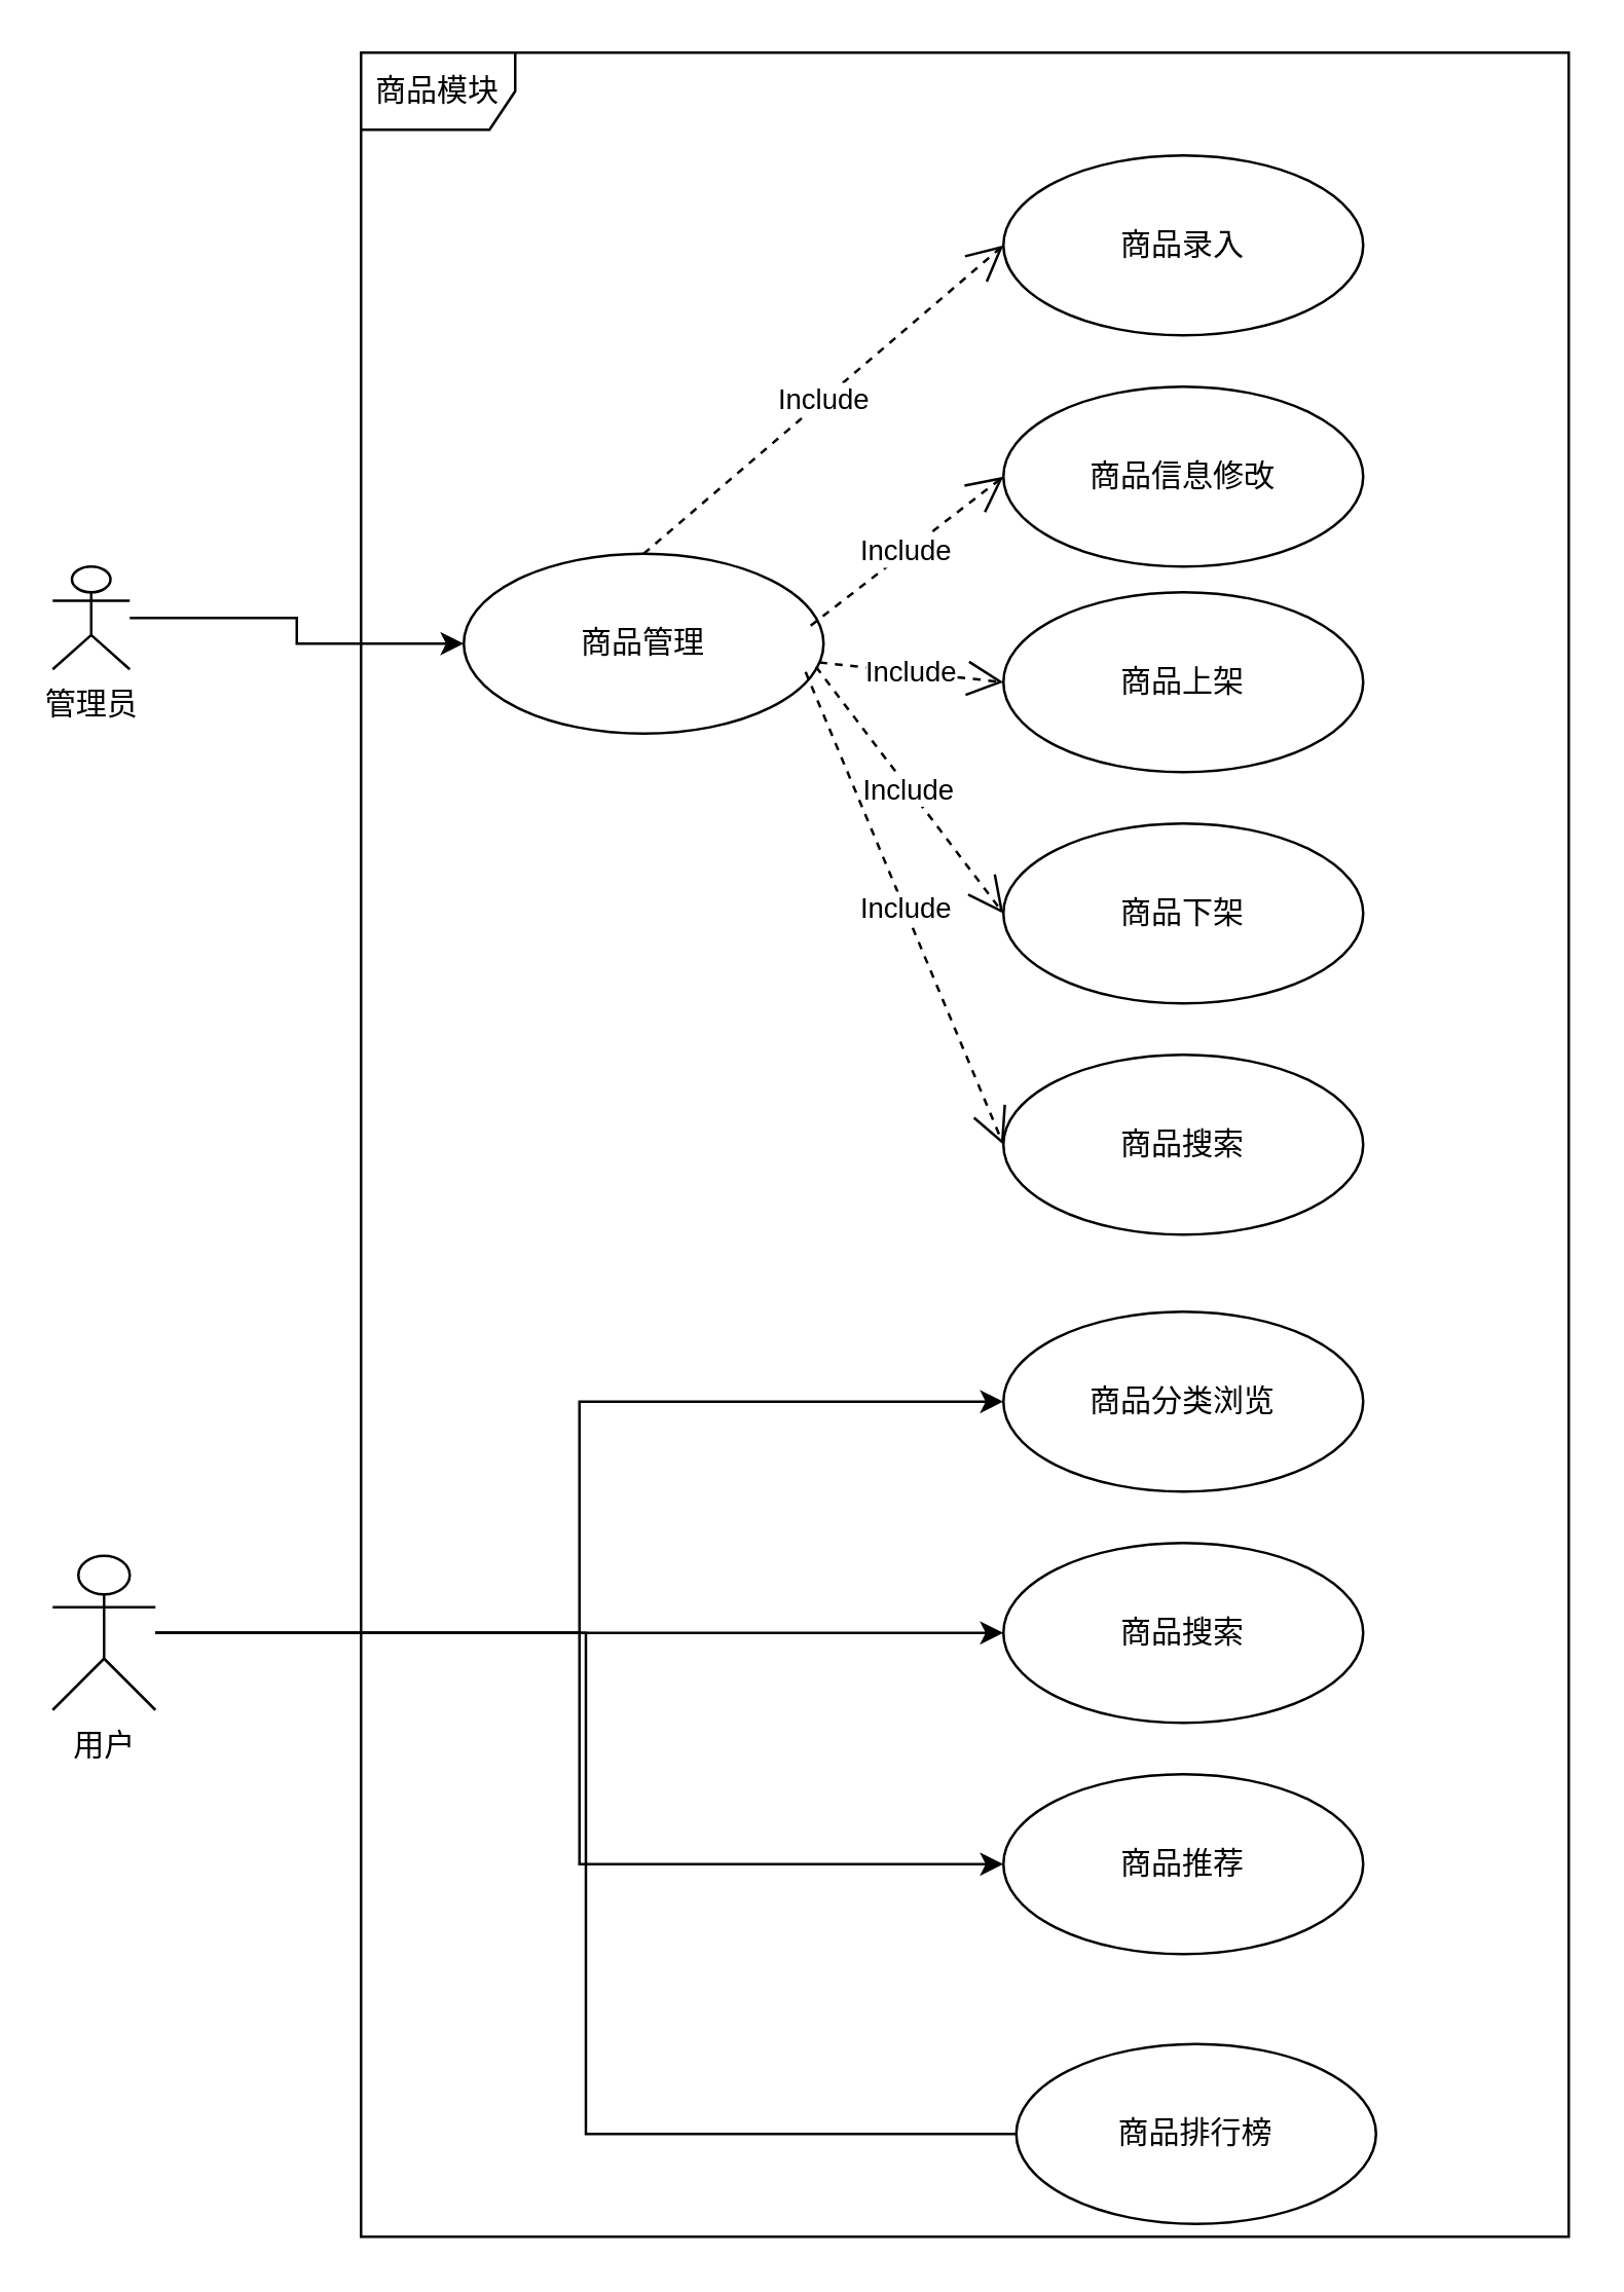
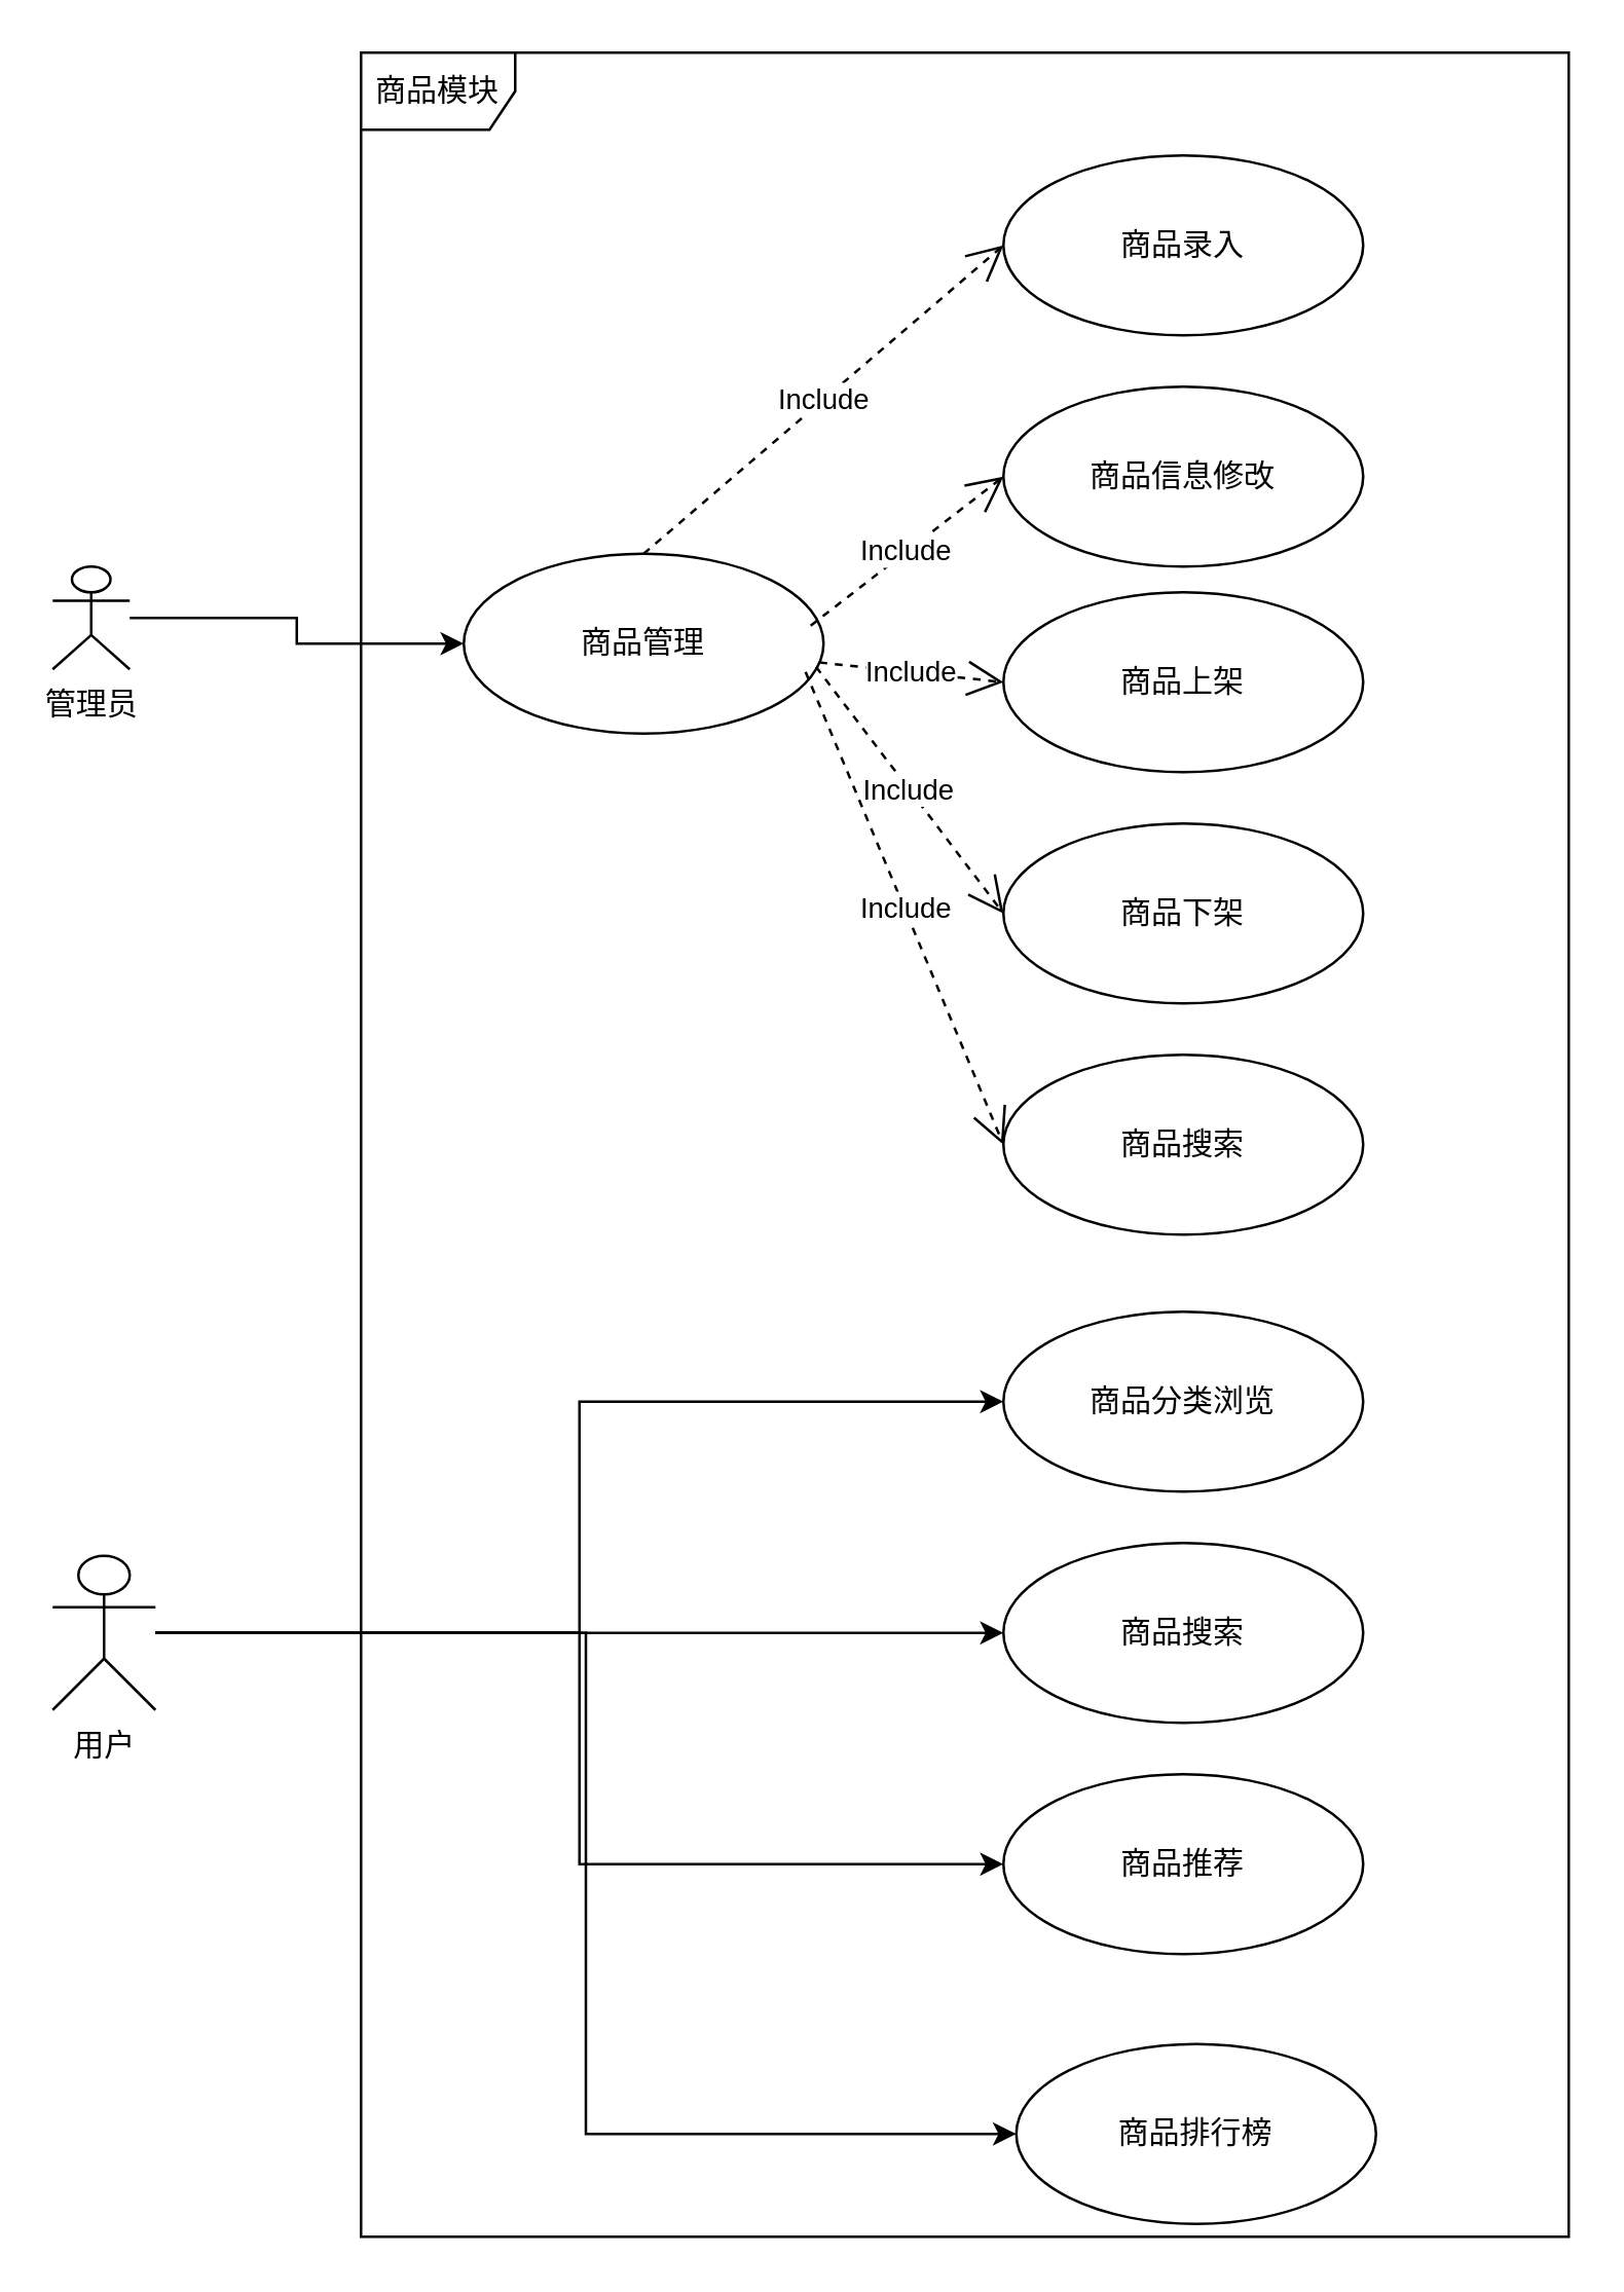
  <mxCell id="0" />
  <mxCell id="1" parent="0" />
  <mxCell id="2" style="edgeStyle=orthogonalEdgeStyle;rounded=0;orthogonalLoop=1;jettySize=auto;html=1;" edge="1" parent="1" source="3" target="4"><mxGeometry relative="1" as="geometry" /></mxCell>
  <mxCell id="3" value="管理员" style="shape=umlActor;verticalLabelPosition=bottom;verticalAlign=top;html=1;" vertex="1" parent="1"><mxGeometry x="20" y="220" width="30" height="40" as="geometry" /></mxCell>
  <mxCell id="4" value="商品管理" style="ellipse;whiteSpace=wrap;html=1;" vertex="1" parent="1"><mxGeometry x="180" y="215" width="140" height="70" as="geometry" /></mxCell>
  <mxCell id="5" value="商品录入" style="ellipse;whiteSpace=wrap;html=1;" vertex="1" parent="1"><mxGeometry x="390" y="60" width="140" height="70" as="geometry" /></mxCell>
  <mxCell id="6" value="商品信息修改" style="ellipse;whiteSpace=wrap;html=1;" vertex="1" parent="1"><mxGeometry x="390" y="150" width="140" height="70" as="geometry" /></mxCell>
  <mxCell id="7" value="商品上架" style="ellipse;whiteSpace=wrap;html=1;" vertex="1" parent="1"><mxGeometry x="390" y="230" width="140" height="70" as="geometry" /></mxCell>
  <mxCell id="8" value="商品下架" style="ellipse;whiteSpace=wrap;html=1;" vertex="1" parent="1"><mxGeometry x="390" y="320" width="140" height="70" as="geometry" /></mxCell>
  <mxCell id="9" value="商品分类浏览" style="ellipse;whiteSpace=wrap;html=1;" vertex="1" parent="1"><mxGeometry x="390" y="510" width="140" height="70" as="geometry" /></mxCell>
  <mxCell id="10" value="商品搜索" style="ellipse;whiteSpace=wrap;html=1;" vertex="1" parent="1"><mxGeometry x="390" y="600" width="140" height="70" as="geometry" /></mxCell>
  <mxCell id="11" value="商品推荐" style="ellipse;whiteSpace=wrap;html=1;" vertex="1" parent="1"><mxGeometry x="390" y="690" width="140" height="70" as="geometry" /></mxCell>
  <mxCell id="12" style="edgeStyle=orthogonalEdgeStyle;rounded=0;orthogonalLoop=1;jettySize=auto;html=1;" edge="1" parent="1" source="16" target="10"><mxGeometry relative="1" as="geometry" /></mxCell>
  <mxCell id="13" style="edgeStyle=orthogonalEdgeStyle;rounded=0;orthogonalLoop=1;jettySize=auto;html=1;entryX=0;entryY=0.5;entryDx=0;entryDy=0;" edge="1" parent="1" source="16" target="9"><mxGeometry relative="1" as="geometry" /></mxCell>
  <mxCell id="14" style="edgeStyle=orthogonalEdgeStyle;rounded=0;orthogonalLoop=1;jettySize=auto;html=1;entryX=0;entryY=0.5;entryDx=0;entryDy=0;" edge="1" parent="1" source="16" target="11"><mxGeometry relative="1" as="geometry" /></mxCell>
- <mxCell id="15" style="edgeStyle=orthogonalEdgeStyle;rounded=0;orthogonalLoop=1;jettySize=auto;html=1;entryX=0;entryY=0.5;entryDx=0;entryDy=0;endArrow=none;" edge="1" parent="1" source="16" target="24"><mxGeometry relative="1" as="geometry" /></mxCell>
+ <mxCell id="15" style="edgeStyle=orthogonalEdgeStyle;rounded=0;orthogonalLoop=1;jettySize=auto;html=1;entryX=0;entryY=0.5;entryDx=0;entryDy=0;" edge="1" parent="1" source="16" target="24"><mxGeometry relative="1" as="geometry" /></mxCell>
  <mxCell id="16" value="用户" style="shape=umlActor;verticalLabelPosition=bottom;verticalAlign=top;html=1;" vertex="1" parent="1"><mxGeometry x="20" y="605" width="40" height="60" as="geometry" /></mxCell>
  <mxCell id="17" value="商品模块" style="shape=umlFrame;whiteSpace=wrap;html=1;pointerEvents=0;" vertex="1" parent="1"><mxGeometry x="140" width="470" height="850" as="geometry" y="20" /></mxCell>
  <mxCell id="18" value="Include" style="endArrow=open;endSize=12;dashed=1;html=1;rounded=0;entryX=0;entryY=0.5;entryDx=0;entryDy=0;exitX=0.5;exitY=0;exitDx=0;exitDy=0;" edge="1" parent="1" source="4" target="5"><mxGeometry width="160" relative="1" as="geometry"><mxPoint x="230" y="170" as="sourcePoint" /><mxPoint x="390" y="170" as="targetPoint" /></mxGeometry></mxCell>
  <mxCell id="19" value="Include" style="endArrow=open;endSize=12;dashed=1;html=1;rounded=0;entryX=0;entryY=0.5;entryDx=0;entryDy=0;exitX=0.964;exitY=0.4;exitDx=0;exitDy=0;exitPerimeter=0;" edge="1" parent="1" source="4" target="6"><mxGeometry width="160" relative="1" as="geometry"><mxPoint x="260" y="225" as="sourcePoint" /><mxPoint x="400" y="105" as="targetPoint" /></mxGeometry></mxCell>
  <mxCell id="20" value="Include" style="endArrow=open;endSize=12;dashed=1;html=1;rounded=0;entryX=0;entryY=0.5;entryDx=0;entryDy=0;" edge="1" parent="1" source="4" target="7"><mxGeometry x="0.001" width="160" relative="1" as="geometry"><mxPoint x="325" y="253" as="sourcePoint" /><mxPoint x="400" y="195" as="targetPoint" /><mxPoint as="offset" /></mxGeometry></mxCell>
  <mxCell id="21" value="Include" style="endArrow=open;endSize=12;dashed=1;html=1;rounded=0;entryX=0;entryY=0.5;entryDx=0;entryDy=0;exitX=0.979;exitY=0.629;exitDx=0;exitDy=0;exitPerimeter=0;" edge="1" parent="1" source="4" target="8"><mxGeometry x="0.001" width="160" relative="1" as="geometry"><mxPoint x="328" y="267" as="sourcePoint" /><mxPoint x="400" y="275" as="targetPoint" /><mxPoint as="offset" /></mxGeometry></mxCell>
  <mxCell id="22" value="商品搜索" style="ellipse;whiteSpace=wrap;html=1;" vertex="1" parent="1"><mxGeometry x="390" y="410" width="140" height="70" as="geometry" /></mxCell>
  <mxCell id="23" value="Include" style="endArrow=open;endSize=12;dashed=1;html=1;rounded=0;exitX=0.95;exitY=0.657;exitDx=0;exitDy=0;exitPerimeter=0;entryX=0;entryY=0.5;entryDx=0;entryDy=0;" edge="1" parent="1" source="4" target="22"><mxGeometry x="0.001" width="160" relative="1" as="geometry"><mxPoint x="327" y="350" as="sourcePoint" /><mxPoint x="400" y="446" as="targetPoint" /><mxPoint as="offset" /></mxGeometry></mxCell>
  <mxCell id="24" value="商品排行榜" style="ellipse;whiteSpace=wrap;html=1;" vertex="1" parent="1"><mxGeometry x="395" y="795" width="140" height="70" as="geometry" /></mxCell>
